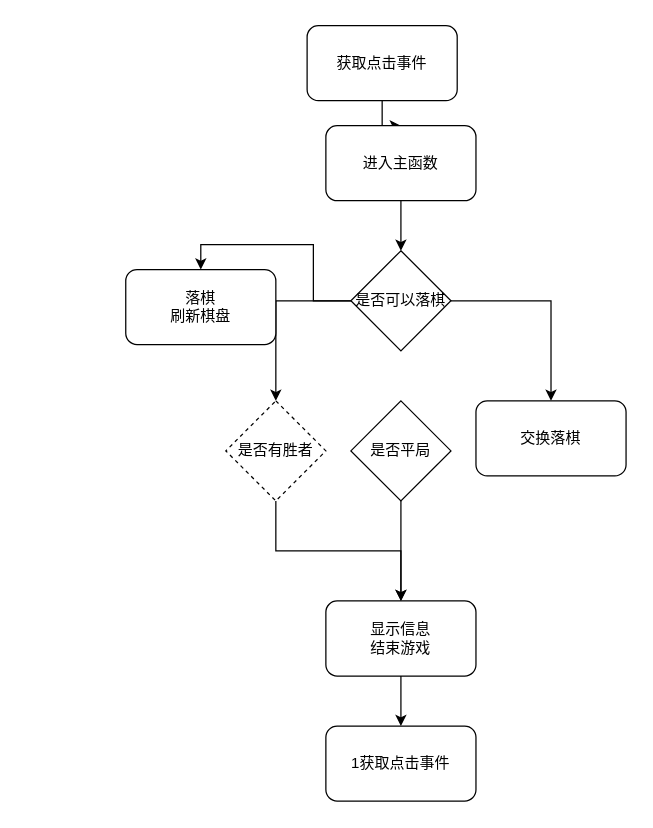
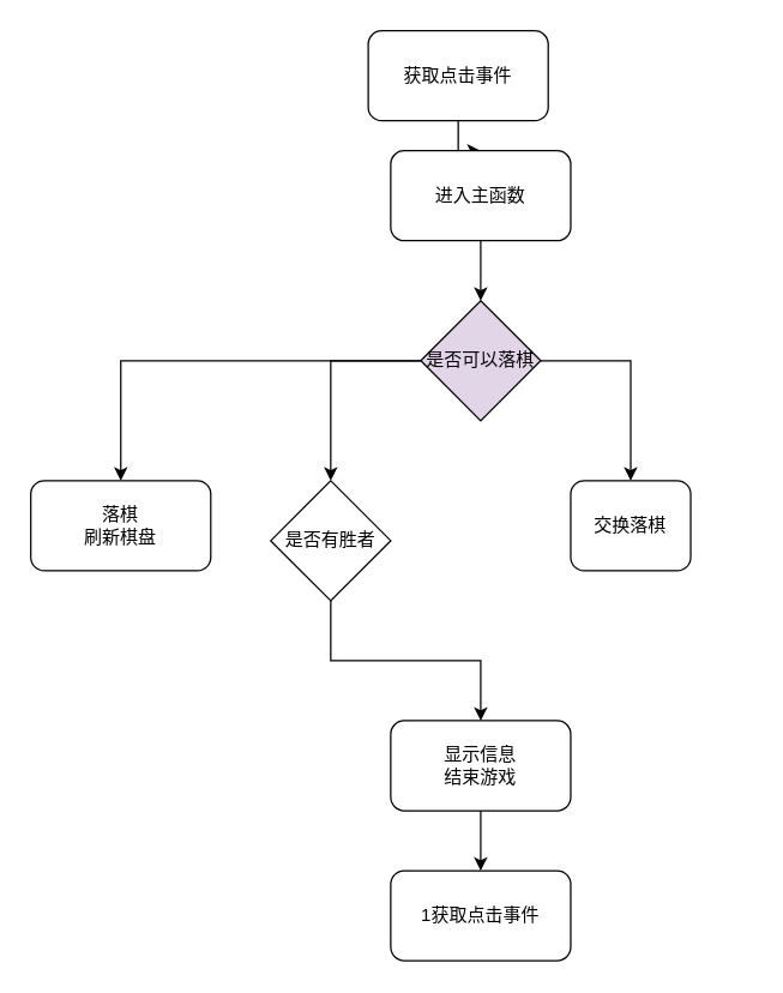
  <mxCell id="0" />
  <mxCell id="1" parent="0" />
  <mxCell id="2" value="" style="edgeStyle=orthogonalEdgeStyle;rounded=0;orthogonalLoop=1;jettySize=auto;html=1;" parent="1" source="3" target="5" edge="1"><mxGeometry relative="1" as="geometry" /></mxCell>
  <mxCell id="3" value="获取点击事件" style="rounded=1;whiteSpace=wrap;html=1;" parent="1" vertex="1"><mxGeometry x="245" y="20" width="120" height="60" as="geometry" /></mxCell>
  <mxCell id="4" value="" style="edgeStyle=orthogonalEdgeStyle;rounded=0;orthogonalLoop=1;jettySize=auto;html=1;" parent="1" source="5" target="9" edge="1"><mxGeometry relative="1" as="geometry" /></mxCell>
  <mxCell id="5" value="进入主函数" style="rounded=1;whiteSpace=wrap;html=1;" parent="1" vertex="1"><mxGeometry x="260" y="100" width="120" height="60" as="geometry" /></mxCell>
  <mxCell id="6" style="edgeStyle=orthogonalEdgeStyle;rounded=0;orthogonalLoop=1;jettySize=auto;html=1;exitX=1;exitY=0.5;exitDx=0;exitDy=0;entryX=0.5;entryY=0;entryDx=0;entryDy=0;" parent="1" source="9" target="14" edge="1"><mxGeometry relative="1" as="geometry" /></mxCell>
  <mxCell id="7" style="edgeStyle=orthogonalEdgeStyle;rounded=0;orthogonalLoop=1;jettySize=auto;html=1;exitX=0;exitY=0.5;exitDx=0;exitDy=0;entryX=0.5;entryY=0;entryDx=0;entryDy=0;" parent="1" source="9" target="18" edge="1"><mxGeometry relative="1" as="geometry" /></mxCell>
  <mxCell id="8" style="edgeStyle=orthogonalEdgeStyle;rounded=0;orthogonalLoop=1;jettySize=auto;html=1;exitX=0;exitY=0.5;exitDx=0;exitDy=0;entryX=0.5;entryY=0;entryDx=0;entryDy=0;" parent="1" source="9" target="11" edge="1"><mxGeometry relative="1" as="geometry" /></mxCell>
- <mxCell id="9" value="是否可以落棋" style="rhombus;whiteSpace=wrap;html=1;" parent="1" vertex="1"><mxGeometry x="280" y="200" width="80" height="80" as="geometry" /></mxCell>
+ <mxCell id="9" value="是否可以落棋" style="rhombus;whiteSpace=wrap;html=1;fillColor=#e1d5e7;" parent="1" vertex="1"><mxGeometry x="280" y="200" width="80" height="80" as="geometry" /></mxCell>
  <mxCell id="10" style="edgeStyle=orthogonalEdgeStyle;rounded=0;orthogonalLoop=1;jettySize=auto;html=1;exitX=0.5;exitY=1;exitDx=0;exitDy=0;entryX=0.5;entryY=0;entryDx=0;entryDy=0;" parent="1" source="11" target="16" edge="1"><mxGeometry relative="1" as="geometry" /></mxCell>
- <mxCell id="11" value="是否有胜者" style="rhombus;whiteSpace=wrap;html=1;dashed=1;" parent="1" vertex="1"><mxGeometry x="180" y="320" width="80" height="80" as="geometry" /></mxCell>
- <mxCell id="12" style="edgeStyle=orthogonalEdgeStyle;rounded=0;orthogonalLoop=1;jettySize=auto;html=1;exitX=0.5;exitY=1;exitDx=0;exitDy=0;entryX=0.5;entryY=0;entryDx=0;entryDy=0;" parent="1" source="13" target="16" edge="1"><mxGeometry relative="1" as="geometry"><mxPoint x="270" y="520" as="targetPoint" /></mxGeometry></mxCell>
- <mxCell id="13" value="是否平局" style="rhombus;whiteSpace=wrap;html=1;" parent="1" vertex="1"><mxGeometry x="280" y="320" width="80" height="80" as="geometry" /></mxCell>
- <mxCell id="14" value="交换落棋" style="rounded=1;whiteSpace=wrap;html=1;" parent="1" vertex="1"><mxGeometry x="380" y="320" width="120" height="60" as="geometry" /></mxCell>
+ <mxCell id="11" value="是否有胜者" style="rhombus;whiteSpace=wrap;html=1;" parent="1" vertex="1"><mxGeometry x="180" y="320" width="80" height="80" as="geometry" /></mxCell>
+ <mxCell id="14" value="交换落棋" style="rounded=1;whiteSpace=wrap;html=1;" parent="1" vertex="1"><mxGeometry x="380" y="320" width="80" height="60" as="geometry" /></mxCell>
  <mxCell id="15" value="" style="edgeStyle=orthogonalEdgeStyle;rounded=0;orthogonalLoop=1;jettySize=auto;html=1;" parent="1" source="16" target="17" edge="1"><mxGeometry relative="1" as="geometry" /></mxCell>
  <mxCell id="16" value="显示信息&lt;br&gt;结束游戏" style="rounded=1;whiteSpace=wrap;html=1;" parent="1" vertex="1"><mxGeometry x="260" y="480" width="120" height="60" as="geometry" /></mxCell>
  <mxCell id="17" value="1获取点击事件" style="rounded=1;whiteSpace=wrap;html=1;" parent="1" vertex="1"><mxGeometry x="260" y="580" width="120" height="60" as="geometry" /></mxCell>
- <mxCell id="18" value="落棋&lt;br&gt;刷新棋盘" style="rounded=1;whiteSpace=wrap;html=1;" parent="1" vertex="1"><mxGeometry x="100" y="215" width="120" height="60" as="geometry" /></mxCell>
+ <mxCell id="18" value="落棋&lt;br&gt;刷新棋盘" style="rounded=1;whiteSpace=wrap;html=1;" parent="1" vertex="1"><mxGeometry x="20" y="320" width="120" height="60" as="geometry" /></mxCell>
